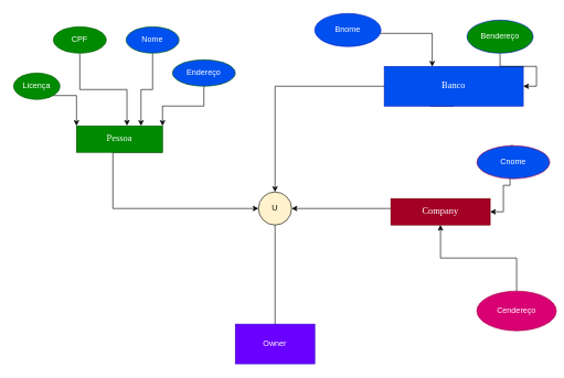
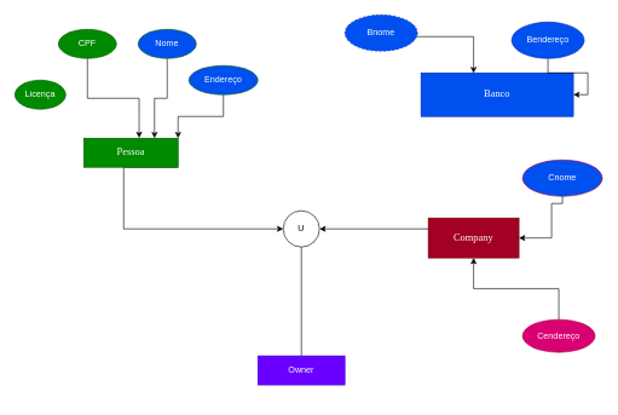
  <mxCell id="0" />
  <mxCell id="1" parent="0" />
  <mxCell id="2" style="edgeStyle=orthogonalEdgeStyle;rounded=0;orthogonalLoop=1;jettySize=auto;html=1;exitX=1;exitY=1;exitDx=0;exitDy=0;entryX=0;entryY=0.5;entryDx=0;entryDy=0;" edge="1" parent="1" source="3" target="9"><mxGeometry relative="1" as="geometry"><Array as="points"><mxPoint x="170" y="230" /><mxPoint x="170" y="315" /></Array></mxGeometry></mxCell>
  <mxCell id="3" value="&lt;font face=&quot;Verdana&quot;&gt;&lt;span style=&quot;font-size: 14px;&quot;&gt;Pessoa&lt;/span&gt;&lt;/font&gt;" style="rounded=0;whiteSpace=wrap;html=1;fillColor=#008a00;fontColor=#ffffff;strokeColor=#005700;" vertex="1" parent="1"><mxGeometry x="115" y="190" width="130" height="40" as="geometry" /></mxCell>
- <mxCell id="4" style="edgeStyle=orthogonalEdgeStyle;rounded=0;orthogonalLoop=1;jettySize=auto;html=1;exitX=0.5;exitY=1;exitDx=0;exitDy=0;entryX=0.5;entryY=0;entryDx=0;entryDy=0;" edge="1" parent="1" source="5" target="9"><mxGeometry relative="1" as="geometry"><Array as="points"><mxPoint x="650" y="130" /><mxPoint x="415" y="130" /></Array></mxGeometry></mxCell>
  <mxCell id="5" value="&lt;font face=&quot;Verdana&quot;&gt;&lt;span style=&quot;font-size: 14px;&quot;&gt;Banco&lt;/span&gt;&lt;/font&gt;" style="rounded=0;whiteSpace=wrap;html=1;fillColor=#0050ef;fontColor=#ffffff;strokeColor=#001DBC;" vertex="1" parent="1"><mxGeometry x="580" y="100" width="210" height="60" as="geometry" /></mxCell>
  <mxCell id="6" style="edgeStyle=orthogonalEdgeStyle;rounded=0;orthogonalLoop=1;jettySize=auto;html=1;entryX=1;entryY=0.5;entryDx=0;entryDy=0;" edge="1" parent="1" source="7" target="9"><mxGeometry relative="1" as="geometry"><Array as="points"><mxPoint x="670" y="315" /></Array></mxGeometry></mxCell>
- <mxCell id="7" value="&lt;font face=&quot;Verdana&quot;&gt;&lt;span style=&quot;font-size: 14px;&quot;&gt;Company&lt;/span&gt;&lt;/font&gt;" style="rounded=0;whiteSpace=wrap;html=1;fillColor=#a20025;fontColor=#ffffff;strokeColor=#6F0000;" vertex="1" parent="1"><mxGeometry x="590" y="300" width="150" height="40" as="geometry" /></mxCell>
+ <mxCell id="7" value="&lt;font face=&quot;Verdana&quot;&gt;&lt;span style=&quot;font-size: 14px;&quot;&gt;Company&lt;/span&gt;&lt;/font&gt;" style="rounded=0;whiteSpace=wrap;html=1;fillColor=#a20025;fontColor=#ffffff;strokeColor=#6F0000;" vertex="1" parent="1"><mxGeometry x="590" y="300" width="125" height="55" as="geometry" /></mxCell>
  <mxCell id="8" style="edgeStyle=orthogonalEdgeStyle;rounded=0;orthogonalLoop=1;jettySize=auto;html=1;exitX=1;exitY=1;exitDx=0;exitDy=0;entryX=0.5;entryY=0;entryDx=0;entryDy=0;endArrow=none;" edge="1" parent="1" source="9" target="10"><mxGeometry relative="1" as="geometry"><Array as="points"><mxPoint x="415" y="333" /></Array></mxGeometry></mxCell>
- <mxCell id="9" value="U" style="ellipse;whiteSpace=wrap;html=1;aspect=fixed;fillColor=#fff2cc;" vertex="1" parent="1"><mxGeometry x="390" y="290" width="50" height="50" as="geometry" /></mxCell>
- <mxCell id="10" value="Owner" style="rounded=0;whiteSpace=wrap;html=1;fillColor=#6a00ff;fontColor=#ffffff;strokeColor=#3700CC;" vertex="1" parent="1"><mxGeometry x="355" y="490" width="120" height="60" as="geometry" /></mxCell>
- <mxCell id="11" style="edgeStyle=orthogonalEdgeStyle;rounded=0;orthogonalLoop=1;jettySize=auto;html=1;exitX=1;exitY=1;exitDx=0;exitDy=0;entryX=0;entryY=0;entryDx=0;entryDy=0;" edge="1" parent="1" source="12" target="3"><mxGeometry relative="1" as="geometry" /></mxCell>
+ <mxCell id="9" value="U" style="ellipse;whiteSpace=wrap;html=1;aspect=fixed;" vertex="1" parent="1"><mxGeometry x="390" y="290" width="50" height="50" as="geometry" /></mxCell>
+ <mxCell id="10" value="Owner" style="rounded=0;whiteSpace=wrap;html=1;fillColor=#6a00ff;fontColor=#ffffff;strokeColor=#3700CC;" vertex="1" parent="1"><mxGeometry x="355" y="490" width="120" height="40" as="geometry" /></mxCell>
  <mxCell id="12" value="Licença" style="ellipse;whiteSpace=wrap;html=1;fillColor=#008a00;fontColor=#ffffff;strokeColor=#005700;" vertex="1" parent="1"><mxGeometry y="110" width="70" height="40" as="geometry" x="20" /></mxCell>
  <mxCell id="13" style="edgeStyle=orthogonalEdgeStyle;rounded=0;orthogonalLoop=1;jettySize=auto;html=1;exitX=0.5;exitY=1;exitDx=0;exitDy=0;entryX=0.587;entryY=-0.008;entryDx=0;entryDy=0;entryPerimeter=0;" edge="1" parent="1" source="14" target="3"><mxGeometry relative="1" as="geometry" /></mxCell>
  <mxCell id="14" value="CPF" style="ellipse;whiteSpace=wrap;html=1;fillColor=#008a00;fontColor=#ffffff;strokeColor=#005700;" vertex="1" parent="1"><mxGeometry x="80" y="40" width="80" height="40" as="geometry" /></mxCell>
  <mxCell id="15" style="edgeStyle=orthogonalEdgeStyle;rounded=0;orthogonalLoop=1;jettySize=auto;html=1;exitX=0.5;exitY=1;exitDx=0;exitDy=0;entryX=0.75;entryY=0;entryDx=0;entryDy=0;" edge="1" parent="1" source="16" target="3"><mxGeometry relative="1" as="geometry" /></mxCell>
  <mxCell id="16" value="Nome" style="ellipse;whiteSpace=wrap;html=1;fillColor=#0050ef;fontColor=#ffffff;strokeColor=#005700;" vertex="1" parent="1"><mxGeometry x="190" y="40" width="80" height="40" as="geometry" /></mxCell>
  <mxCell id="17" style="edgeStyle=orthogonalEdgeStyle;rounded=0;orthogonalLoop=1;jettySize=auto;html=1;exitX=0.5;exitY=1;exitDx=0;exitDy=0;entryX=1;entryY=0;entryDx=0;entryDy=0;" edge="1" parent="1" source="18" target="3"><mxGeometry relative="1" as="geometry" /></mxCell>
  <mxCell id="18" value="Endereço" style="ellipse;whiteSpace=wrap;html=1;fillColor=#0050ef;fontColor=#ffffff;strokeColor=#005700;" vertex="1" parent="1"><mxGeometry x="260" y="90" width="95" height="40" as="geometry" /></mxCell>
  <mxCell id="19" style="edgeStyle=orthogonalEdgeStyle;rounded=0;orthogonalLoop=1;jettySize=auto;html=1;exitX=1;exitY=1;exitDx=0;exitDy=0;entryX=0.345;entryY=0.006;entryDx=0;entryDy=0;entryPerimeter=0;" edge="1" parent="1" source="20" target="5"><mxGeometry relative="1" as="geometry"><Array as="points"><mxPoint x="506" y="50" /><mxPoint x="628" y="50" /></Array></mxGeometry></mxCell>
- <mxCell id="20" value="Bnome" style="ellipse;whiteSpace=wrap;html=1;fillColor=#0050ef;fontColor=#ffffff;strokeColor=#001DBC;" vertex="1" parent="1"><mxGeometry x="475" y="20" width="100" height="50" as="geometry" /></mxCell>
+ <mxCell id="20" value="Bnome" style="ellipse;whiteSpace=wrap;html=1;fillColor=#0050ef;fontColor=#ffffff;strokeColor=#001DBC;dashed=1;" vertex="1" parent="1"><mxGeometry x="475" y="20" width="100" height="50" as="geometry" /></mxCell>
  <mxCell id="21" style="edgeStyle=orthogonalEdgeStyle;rounded=0;orthogonalLoop=1;jettySize=auto;html=1;exitX=0.5;exitY=1;exitDx=0;exitDy=0;entryX=1;entryY=0.5;entryDx=0;entryDy=0;" edge="1" parent="1" source="22" target="5"><mxGeometry relative="1" as="geometry" /></mxCell>
- <mxCell id="22" value="Bendereço" style="ellipse;whiteSpace=wrap;html=1;fillColor=#008a00;fontColor=#ffffff;strokeColor=#001DBC;" vertex="1" parent="1"><mxGeometry x="705" y="30" width="100" height="50" as="geometry" /></mxCell>
+ <mxCell id="22" value="Bendereço" style="ellipse;whiteSpace=wrap;html=1;fillColor=#0050ef;fontColor=#ffffff;strokeColor=#001DBC;" vertex="1" parent="1"><mxGeometry x="705" y="30" width="100" height="50" as="geometry" /></mxCell>
  <mxCell id="23" style="edgeStyle=orthogonalEdgeStyle;rounded=0;orthogonalLoop=1;jettySize=auto;html=1;exitX=0.5;exitY=0;exitDx=0;exitDy=0;entryX=1;entryY=0.5;entryDx=0;entryDy=0;" edge="1" parent="1" source="24" target="7"><mxGeometry relative="1" as="geometry"><Array as="points"><mxPoint x="770" y="280" /><mxPoint x="760" y="280" /><mxPoint x="760" y="320" /></Array></mxGeometry></mxCell>
  <mxCell id="24" value="Cnome" style="ellipse;whiteSpace=wrap;html=1;fillColor=#0050ef;fontColor=#ffffff;strokeColor=#A50040;" vertex="1" parent="1"><mxGeometry x="720" y="220" width="110" height="50" as="geometry" /></mxCell>
  <mxCell id="25" style="edgeStyle=orthogonalEdgeStyle;rounded=0;orthogonalLoop=1;jettySize=auto;html=1;exitX=0.5;exitY=0;exitDx=0;exitDy=0;entryX=0.5;entryY=1;entryDx=0;entryDy=0;" edge="1" parent="1" source="26" target="7"><mxGeometry relative="1" as="geometry" /></mxCell>
- <mxCell id="26" value="Cendereço" style="ellipse;whiteSpace=wrap;html=1;fillColor=#d80073;fontColor=#ffffff;strokeColor=#A50040;" vertex="1" parent="1"><mxGeometry x="720" y="440" width="120" height="60" as="geometry" /></mxCell>
+ <mxCell id="26" value="Cendereço" style="ellipse;whiteSpace=wrap;html=1;fillColor=#d80073;fontColor=#ffffff;strokeColor=#A50040;" vertex="1" parent="1"><mxGeometry x="720" y="440" width="100" height="45" as="geometry" /></mxCell>
  <mxCell id="27" style="edgeStyle=orthogonalEdgeStyle;rounded=0;orthogonalLoop=1;jettySize=auto;html=1;exitX=0.5;exitY=1;exitDx=0;exitDy=0;" edge="1" parent="1" source="26" target="26"><mxGeometry relative="1" as="geometry" /></mxCell>
